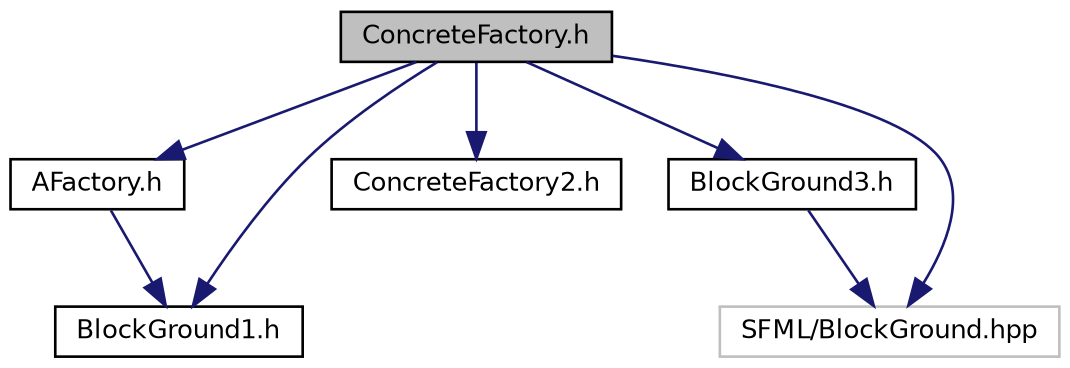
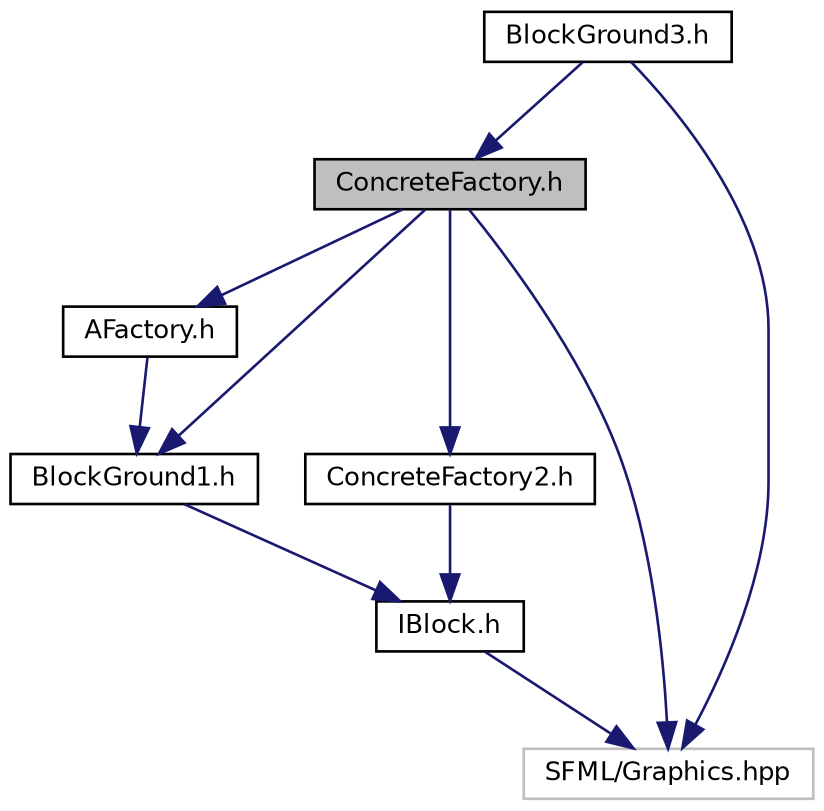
  digraph {
    node [color=black fillcolor=white fontname=Helvetica fontsize=10 shape=record style=filled]
    edge [color=midnightblue fontname=Helvetica fontsize=10 labelfontname=Helvetica labelfontsize=10 style=solid]
    n1 [fillcolor=grey75 fontcolor=black height=0.2 label="ConcreteFactory.h" width=0.4]
    n2 [height=0.2 label="AFactory.h" width=0.4]
    n3 [height=0.2 label="BlockGround1.h" width=0.4]
    n4 [height=0.2 label="ConcreteFactory2.h" width=0.4]
    n5 [height=0.2 label="BlockGround3.h" width=0.4]
-   n6 [color=grey75 height=0.2 label="SFML/BlockGround.hpp" width=0.4]
+   n6 [color=grey75 height=0.2 label="SFML/Graphics.hpp" width=0.4]
+   n7 [height=0.2 label="IBlock.h" width=0.4]
    n1 -> n2
    n1 -> n3
    n1 -> n4
-   n1 -> n5
+   n5 -> n1
    n1 -> n6
    n2 -> n3
+   n3 -> n7
+   n4 -> n7
    n5 -> n6
+   n7 -> n6
  }
